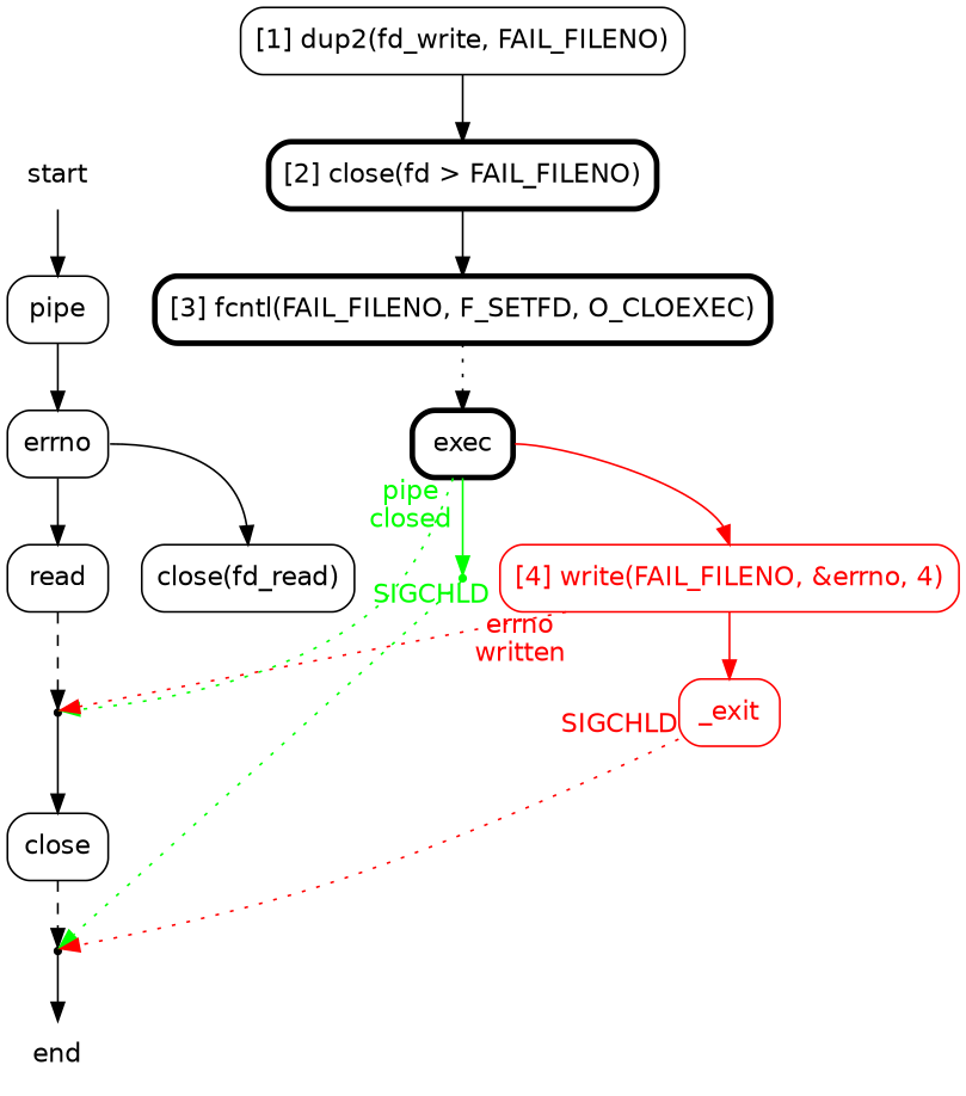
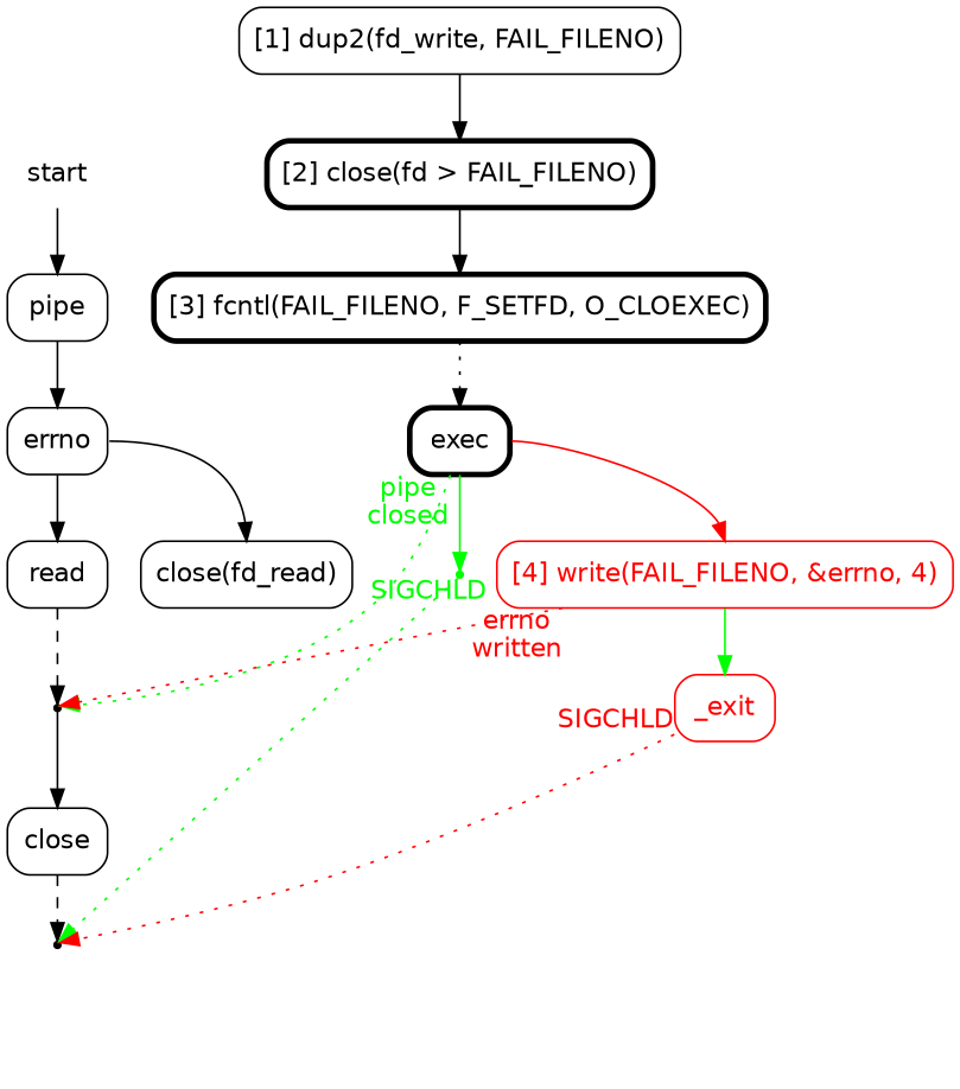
  digraph {
    fontname="DejaVu Sans"
    node [fontname="DejaVu Sans" group=left shape=rect style=rounded]
    edge [fontname="DejaVu Sans"]
    start [shape=none]
    pipe
    n3 [label=errno]
    read
    n5 [group=middle label="close(fd_read)"]
    read_end [shape=point]
    n7 [label=close]
    wait_end [shape=point]
-   end [shape=none]
    n10 [group=middle label="[1] dup2(fd_write, FAIL_FILENO)"]
    n11 [group=middle label="[2] close(fd > FAIL_FILENO)" penwidth=3]
    n12 [group=middle label="[3] fcntl(FAIL_FILENO, F_SETFD, O_CLOEXEC)" penwidth=3]
    exec [group=middle penwidth=3]
    exec_success [color=green group=middle shape=point]
    n15 [color=red fontcolor=red group=right label="[4] write(FAIL_FILENO, &errno, 4)"]
    _exit [color=red fontcolor=red group=right]
    start -> pipe
    pipe -> n3
    n3 -> read
    n3 -> n5 [headport=n tailport=e]
    read -> read_end [style=dashed]
    read_end -> n7
    n7 -> wait_end [style=dashed]
-   wait_end -> end
    n10 -> n11
    n11 -> n12
    n12 -> exec [style=dotted]
    exec -> read_end [color=green fontcolor=green labelangle=0 labeldistance=8 style=dotted taillabel="pipe\nclosed"]
    exec -> exec_success [color=green]
    exec -> n15 [color=red headport=n tailport=e]
    exec_success -> wait_end [color=green fontcolor=green labelangle=0 labeldistance=10 style=dotted taillabel=SIGCHLD]
    n15 -> read_end [color=red fontcolor=red labelangle=-3 labeldistance=10 style=dotted taillabel="errno\nwritten"]
-   n15 -> _exit [color=red]
+   n15 -> _exit [color=green]
    _exit -> wait_end [color=red fontcolor=red labelangle=-3 labeldistance=10 style=dotted taillabel=SIGCHLD]
  }
